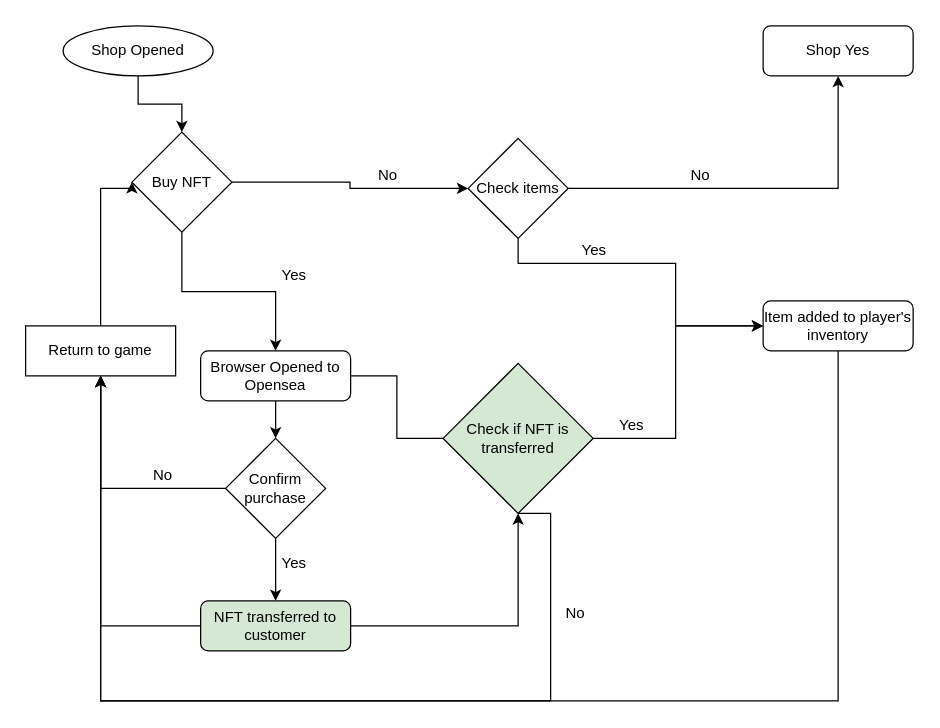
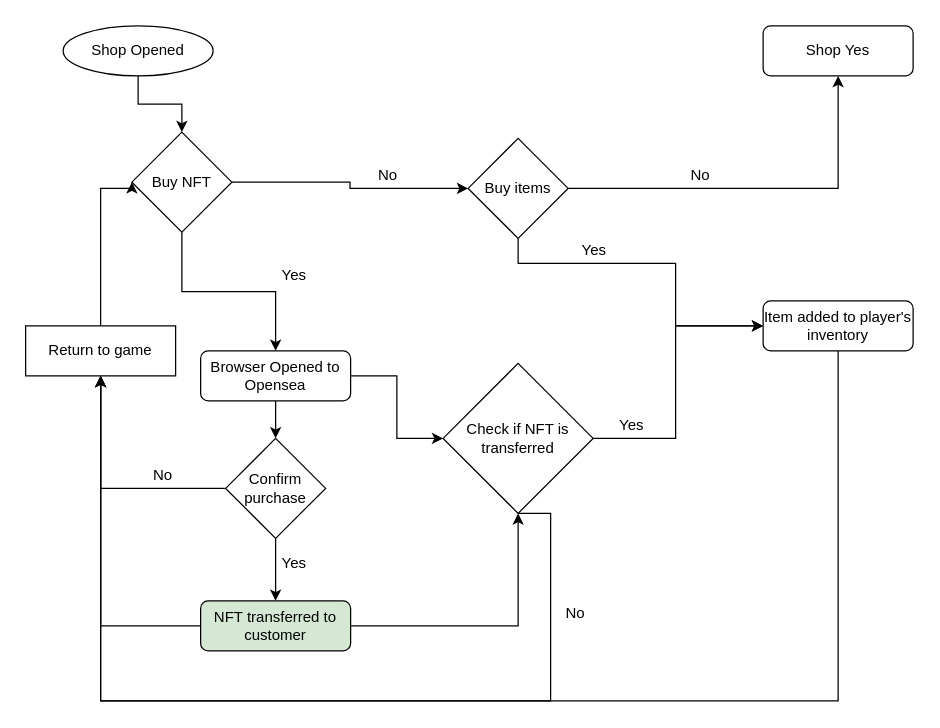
  <mxCell id="0" />
  <mxCell id="1" parent="0" />
  <mxCell id="2" style="edgeStyle=orthogonalEdgeStyle;rounded=0;orthogonalLoop=1;jettySize=auto;html=1;entryX=0.5;entryY=0;entryDx=0;entryDy=0;" parent="1" source="3" target="6" edge="1"><mxGeometry relative="1" as="geometry" /></mxCell>
  <mxCell id="3" value="Shop Opened" style="ellipse;whiteSpace=wrap;html=1;fontSize=12;glass=0;strokeWidth=1;shadow=0;" parent="1" vertex="1"><mxGeometry x="50" y="20" width="120" height="40" as="geometry" /></mxCell>
  <mxCell id="4" style="edgeStyle=orthogonalEdgeStyle;rounded=0;orthogonalLoop=1;jettySize=auto;html=1;" parent="1" source="6" target="10" edge="1"><mxGeometry relative="1" as="geometry" /></mxCell>
  <mxCell id="5" style="edgeStyle=orthogonalEdgeStyle;rounded=0;orthogonalLoop=1;jettySize=auto;html=1;" parent="1" source="6" target="15" edge="1"><mxGeometry relative="1" as="geometry"><mxPoint x="220" y="260" as="targetPoint" /></mxGeometry></mxCell>
  <mxCell id="6" value="Buy NFT" style="rhombus;whiteSpace=wrap;html=1;" parent="1" vertex="1"><mxGeometry x="105" y="105" width="80" height="80" as="geometry" /></mxCell>
  <mxCell id="7" value="Shop Yes" style="rounded=1;whiteSpace=wrap;html=1;" parent="1" vertex="1"><mxGeometry x="610" y="20" width="120" height="40" as="geometry" /></mxCell>
  <mxCell id="8" style="edgeStyle=orthogonalEdgeStyle;rounded=0;orthogonalLoop=1;jettySize=auto;html=1;entryX=0.5;entryY=1;entryDx=0;entryDy=0;" parent="1" source="10" target="7" edge="1"><mxGeometry relative="1" as="geometry" /></mxCell>
  <mxCell id="9" style="edgeStyle=orthogonalEdgeStyle;rounded=0;orthogonalLoop=1;jettySize=auto;html=1;entryX=0;entryY=0.5;entryDx=0;entryDy=0;" parent="1" source="10" target="31" edge="1"><mxGeometry relative="1" as="geometry"><Array as="points"><mxPoint x="414" y="210" /><mxPoint x="540" y="210" /><mxPoint x="540" y="260" /></Array></mxGeometry></mxCell>
- <mxCell id="10" value="Check items" style="rhombus;whiteSpace=wrap;html=1;" parent="1" vertex="1"><mxGeometry x="374" y="110" width="80" height="80" as="geometry" /></mxCell>
+ <mxCell id="10" value="Buy items" style="rhombus;whiteSpace=wrap;html=1;" parent="1" vertex="1"><mxGeometry x="374" y="110" width="80" height="80" as="geometry" /></mxCell>
  <mxCell id="11" value="No" style="text;html=1;strokeColor=none;fillColor=none;align=center;verticalAlign=middle;whiteSpace=wrap;rounded=0;" parent="1" vertex="1"><mxGeometry x="280" y="130" width="60" height="20" as="geometry" /></mxCell>
  <mxCell id="12" value="No" style="text;html=1;strokeColor=none;fillColor=none;align=center;verticalAlign=middle;whiteSpace=wrap;rounded=0;" parent="1" vertex="1"><mxGeometry x="530" y="130" width="60" height="20" as="geometry" /></mxCell>
  <mxCell id="13" style="edgeStyle=orthogonalEdgeStyle;rounded=0;orthogonalLoop=1;jettySize=auto;html=1;entryX=0.5;entryY=0;entryDx=0;entryDy=0;" parent="1" source="15" target="19" edge="1"><mxGeometry relative="1" as="geometry" /></mxCell>
- <mxCell id="14" style="edgeStyle=orthogonalEdgeStyle;rounded=0;orthogonalLoop=1;jettySize=auto;html=1;entryX=0;entryY=0.5;entryDx=0;entryDy=0;endArrow=none;" parent="1" source="15" target="29" edge="1"><mxGeometry relative="1" as="geometry" /></mxCell>
+ <mxCell id="14" style="edgeStyle=orthogonalEdgeStyle;rounded=0;orthogonalLoop=1;jettySize=auto;html=1;entryX=0;entryY=0.5;entryDx=0;entryDy=0;" parent="1" source="15" target="29" edge="1"><mxGeometry relative="1" as="geometry" /></mxCell>
  <mxCell id="15" value="Browser Opened to Opensea" style="rounded=1;whiteSpace=wrap;html=1;" parent="1" vertex="1"><mxGeometry x="160" y="280" width="120" height="40" as="geometry" /></mxCell>
  <mxCell id="16" value="Yes" style="text;html=1;strokeColor=none;fillColor=none;align=center;verticalAlign=middle;whiteSpace=wrap;rounded=0;" parent="1" vertex="1"><mxGeometry x="220" y="210" width="30" height="20" as="geometry" /></mxCell>
  <mxCell id="17" style="edgeStyle=orthogonalEdgeStyle;rounded=0;orthogonalLoop=1;jettySize=auto;html=1;" parent="1" source="19" target="22" edge="1"><mxGeometry relative="1" as="geometry"><mxPoint x="220" y="480" as="targetPoint" /></mxGeometry></mxCell>
  <mxCell id="18" style="edgeStyle=orthogonalEdgeStyle;rounded=0;orthogonalLoop=1;jettySize=auto;html=1;entryX=0.5;entryY=1;entryDx=0;entryDy=0;" parent="1" source="19" target="24" edge="1"><mxGeometry relative="1" as="geometry" /></mxCell>
  <mxCell id="19" value="Confirm purchase" style="rhombus;whiteSpace=wrap;html=1;" parent="1" vertex="1"><mxGeometry x="180" y="350" width="80" height="80" as="geometry" /></mxCell>
  <mxCell id="20" style="edgeStyle=orthogonalEdgeStyle;rounded=0;orthogonalLoop=1;jettySize=auto;html=1;entryX=0.5;entryY=1;entryDx=0;entryDy=0;" parent="1" source="22" target="29" edge="1"><mxGeometry relative="1" as="geometry" /></mxCell>
  <mxCell id="21" style="edgeStyle=orthogonalEdgeStyle;rounded=0;orthogonalLoop=1;jettySize=auto;html=1;entryX=0.5;entryY=1;entryDx=0;entryDy=0;" parent="1" source="22" target="24" edge="1"><mxGeometry relative="1" as="geometry" /></mxCell>
  <mxCell id="22" value="NFT transferred to customer" style="rounded=1;whiteSpace=wrap;html=1;fillColor=#d5e8d4;" parent="1" vertex="1"><mxGeometry x="160" y="480" width="120" height="40" as="geometry" /></mxCell>
  <mxCell id="23" style="edgeStyle=orthogonalEdgeStyle;rounded=0;orthogonalLoop=1;jettySize=auto;html=1;entryX=0;entryY=0.5;entryDx=0;entryDy=0;" parent="1" source="24" target="6" edge="1"><mxGeometry relative="1" as="geometry"><Array as="points"><mxPoint x="80" y="150" /></Array></mxGeometry></mxCell>
  <mxCell id="24" value="Return to game" style="whiteSpace=wrap;html=1;rounded=0;" parent="1" vertex="1"><mxGeometry x="20" y="260" width="120" height="40" as="geometry" /></mxCell>
  <mxCell id="25" value="No" style="text;html=1;strokeColor=none;fillColor=none;align=center;verticalAlign=middle;whiteSpace=wrap;rounded=0;" parent="1" vertex="1"><mxGeometry x="100" y="370" width="60" height="20" as="geometry" /></mxCell>
  <mxCell id="26" value="Yes" style="text;html=1;strokeColor=none;fillColor=none;align=center;verticalAlign=middle;whiteSpace=wrap;rounded=0;" parent="1" vertex="1"><mxGeometry x="220" y="440" width="30" height="20" as="geometry" /></mxCell>
  <mxCell id="27" style="edgeStyle=orthogonalEdgeStyle;rounded=0;orthogonalLoop=1;jettySize=auto;html=1;entryX=0;entryY=0.5;entryDx=0;entryDy=0;" parent="1" source="29" target="31" edge="1"><mxGeometry relative="1" as="geometry"><Array as="points"><mxPoint x="540" y="350" /><mxPoint x="540" y="260" /></Array></mxGeometry></mxCell>
  <mxCell id="28" style="edgeStyle=orthogonalEdgeStyle;rounded=0;orthogonalLoop=1;jettySize=auto;html=1;entryX=0.5;entryY=1;entryDx=0;entryDy=0;exitX=0.5;exitY=1;exitDx=0;exitDy=0;" parent="1" source="29" target="24" edge="1"><mxGeometry relative="1" as="geometry"><Array as="points"><mxPoint x="440" y="410" /><mxPoint x="440" y="560" /><mxPoint x="80" y="560" /></Array></mxGeometry></mxCell>
- <mxCell id="29" value="Check if NFT is transferred" style="rhombus;whiteSpace=wrap;html=1;fillColor=#d5e8d4;" parent="1" vertex="1"><mxGeometry x="354" y="290" width="120" height="120" as="geometry" /></mxCell>
+ <mxCell id="29" value="Check if NFT is transferred" style="rhombus;whiteSpace=wrap;html=1;" parent="1" vertex="1"><mxGeometry x="354" y="290" width="120" height="120" as="geometry" /></mxCell>
  <mxCell id="30" style="edgeStyle=orthogonalEdgeStyle;rounded=0;orthogonalLoop=1;jettySize=auto;html=1;entryX=0.5;entryY=1;entryDx=0;entryDy=0;" parent="1" source="31" target="24" edge="1"><mxGeometry relative="1" as="geometry"><Array as="points"><mxPoint x="670" y="560" /><mxPoint x="80" y="560" /></Array></mxGeometry></mxCell>
  <mxCell id="31" value="Item added to player's inventory" style="rounded=1;whiteSpace=wrap;html=1;" parent="1" vertex="1"><mxGeometry x="610" y="240" width="120" height="40" as="geometry" /></mxCell>
  <mxCell id="32" value="No" style="text;html=1;strokeColor=none;fillColor=none;align=center;verticalAlign=middle;whiteSpace=wrap;rounded=0;" parent="1" vertex="1"><mxGeometry x="430" y="480" width="60" height="20" as="geometry" /></mxCell>
  <mxCell id="33" value="Yes" style="text;html=1;strokeColor=none;fillColor=none;align=center;verticalAlign=middle;whiteSpace=wrap;rounded=0;" parent="1" vertex="1"><mxGeometry x="490" y="330" width="30" height="20" as="geometry" /></mxCell>
  <mxCell id="34" value="Yes" style="text;html=1;strokeColor=none;fillColor=none;align=center;verticalAlign=middle;whiteSpace=wrap;rounded=0;" parent="1" vertex="1"><mxGeometry x="460" y="190" width="30" height="20" as="geometry" /></mxCell>
